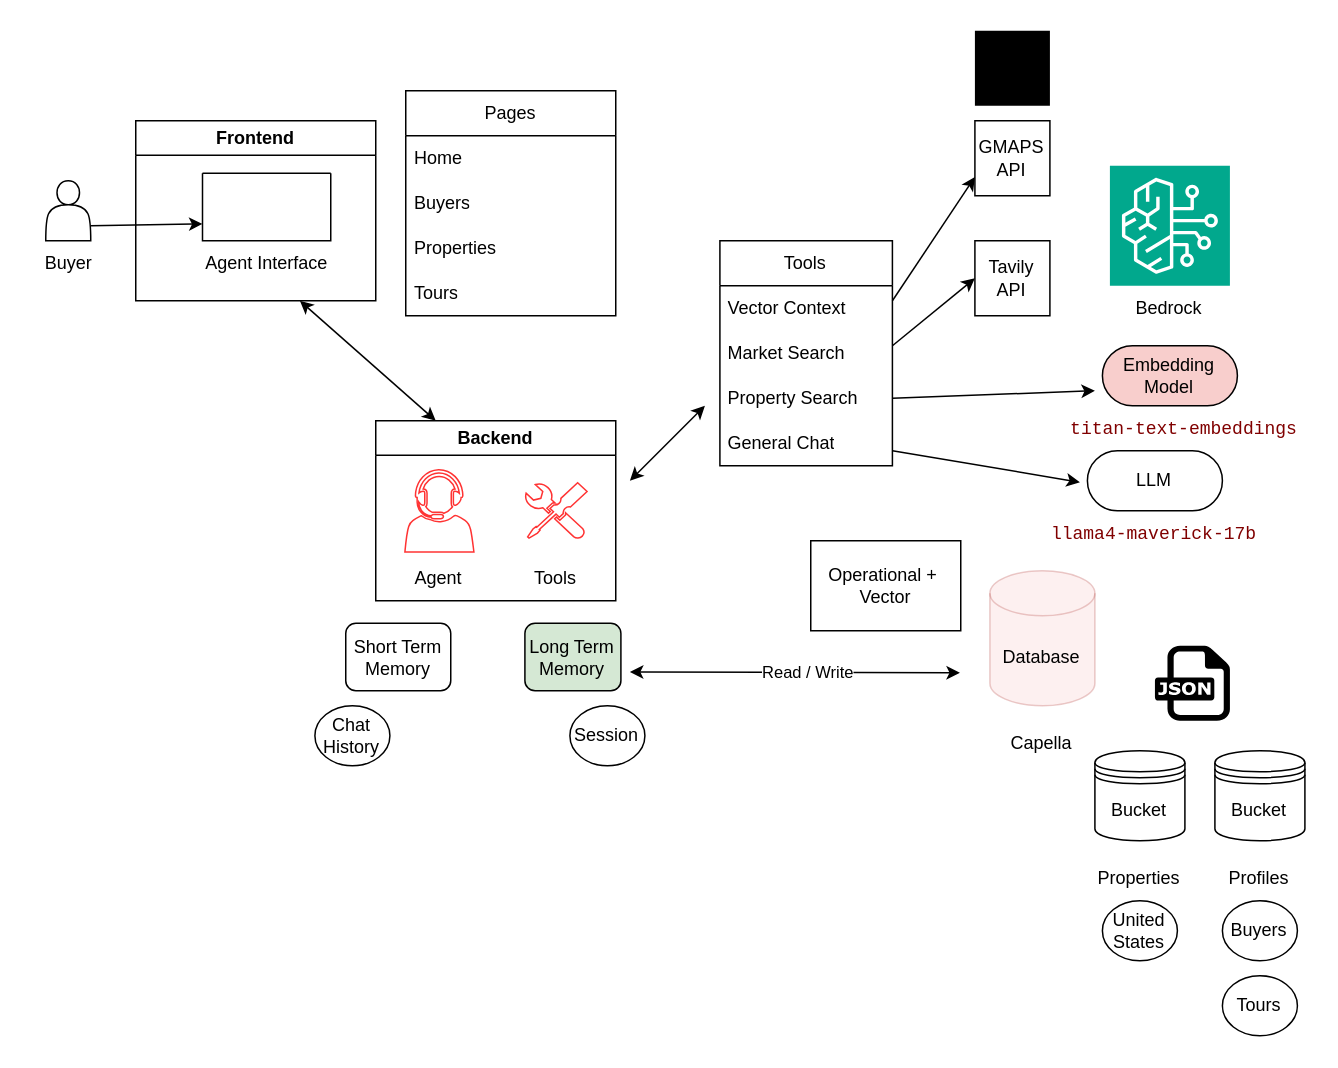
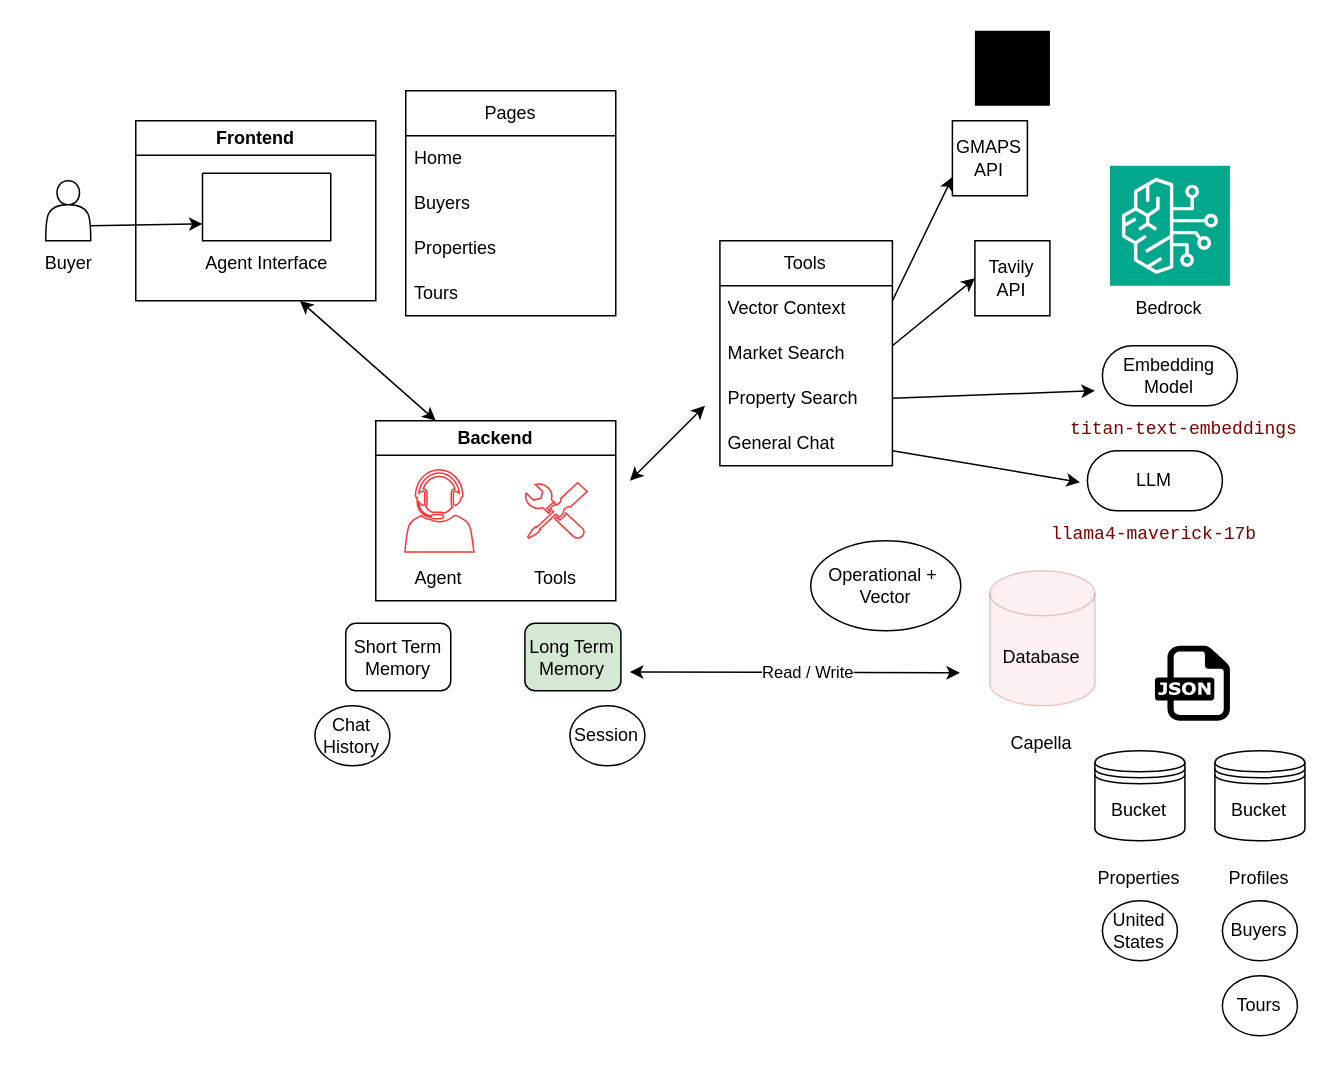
  <mxCell id="0" />
  <mxCell id="1" parent="0" />
  <mxCell id="2" value="Capella" style="text;strokeColor=none;align=center;fillColor=none;html=1;verticalAlign=middle;whiteSpace=wrap;rounded=0;" parent="1" vertex="1"><mxGeometry x="664.44" y="480" width="60" height="30" as="geometry" /></mxCell>
  <mxCell id="3" value="Database" style="shape=cylinder3;whiteSpace=wrap;html=1;boundedLbl=1;backgroundOutline=1;size=15;fillColor=#f8cecc;strokeColor=#b85450;opacity=30;" parent="1" vertex="1"><mxGeometry x="659.44" y="380" width="70" height="90" as="geometry" /></mxCell>
  <mxCell id="4" value="Bedrock" style="text;strokeColor=none;align=center;fillColor=none;html=1;verticalAlign=middle;whiteSpace=wrap;rounded=0;" parent="1" vertex="1"><mxGeometry x="749.44" y="190" width="60" height="30" as="geometry" /></mxCell>
  <mxCell id="5" value="" style="sketch=0;points=[[0,0,0],[0.25,0,0],[0.5,0,0],[0.75,0,0],[1,0,0],[0,1,0],[0.25,1,0],[0.5,1,0],[0.75,1,0],[1,1,0],[0,0.25,0],[0,0.5,0],[0,0.75,0],[1,0.25,0],[1,0.5,0],[1,0.75,0]];outlineConnect=0;fontColor=#232F3E;fillColor=#01A88D;strokeColor=#ffffff;dashed=0;verticalLabelPosition=bottom;verticalAlign=top;align=center;html=1;fontSize=12;fontStyle=0;aspect=fixed;shape=mxgraph.aws4.resourceIcon;resIcon=mxgraph.aws4.bedrock;" parent="1" vertex="1"><mxGeometry x="739.44" y="110" width="80" height="80" as="geometry" /></mxCell>
  <mxCell id="6" value="" style="dashed=0;outlineConnect=0;html=1;align=center;labelPosition=center;verticalLabelPosition=bottom;verticalAlign=top;shape=mxgraph.weblogos.json" parent="1" vertex="1"><mxGeometry x="769.44" y="430" width="50" height="50" as="geometry" /></mxCell>
  <mxCell id="7" value="" style="shape=actor;whiteSpace=wrap;html=1;" parent="1" vertex="1"><mxGeometry x="30" y="120" width="30" height="40" as="geometry" /></mxCell>
  <mxCell id="8" value="LLM" style="rounded=1;whiteSpace=wrap;html=1;arcSize=50;" parent="1" vertex="1"><mxGeometry x="724.44" y="300" width="90" height="40" as="geometry" /></mxCell>
  <mxCell id="9" value="&lt;div style=&quot;color: rgb(59, 59, 59); background-color: rgb(255, 255, 255); font-family: Menlo, Monaco, &amp;quot;Courier New&amp;quot;, monospace; line-height: 18px; white-space: pre;&quot;&gt;&lt;span style=&quot;color: rgb(128, 0, 0);&quot;&gt;llama4-maverick-17b&lt;/span&gt;&lt;/div&gt;" style="text;html=1;align=center;verticalAlign=middle;whiteSpace=wrap;rounded=0;" parent="1" vertex="1"><mxGeometry x="739.44" y="340" width="60" height="30" as="geometry" /></mxCell>
  <mxCell id="10" value="Frontend" style="swimlane;whiteSpace=wrap;html=1;" parent="1" vertex="1"><mxGeometry x="90" y="80" width="160" height="120" as="geometry" /></mxCell>
  <mxCell id="11" value="" style="swimlane;startSize=0;" parent="10" vertex="1"><mxGeometry x="44.5" y="35" width="85.5" height="45" as="geometry" /></mxCell>
  <mxCell id="12" value="Agent Interface" style="text;html=1;align=center;verticalAlign=middle;resizable=0;points=[];autosize=1;strokeColor=none;fillColor=none;" parent="10" vertex="1"><mxGeometry x="37.25" y="80" width="100" height="30" as="geometry" /></mxCell>
  <mxCell id="13" value="Buyer" style="text;html=1;align=center;verticalAlign=middle;resizable=0;points=[];autosize=1;strokeColor=none;fillColor=none;" parent="1" vertex="1"><mxGeometry x="20" y="160" width="50" height="30" as="geometry" /></mxCell>
  <mxCell id="14" value="Backend" style="swimlane;whiteSpace=wrap;html=1;" parent="1" vertex="1"><mxGeometry x="250" y="280" width="160" height="120" as="geometry" /></mxCell>
  <mxCell id="15" value="" style="sketch=0;pointerEvents=1;shadow=0;dashed=0;html=1;strokeColor=#FF3333;fillColor=#FFFFFF;labelPosition=center;verticalLabelPosition=bottom;verticalAlign=top;outlineConnect=0;align=center;shape=mxgraph.office.users.call_center_agent;" parent="14" vertex="1"><mxGeometry x="19.44" y="32.5" width="46" height="55" as="geometry" /></mxCell>
  <mxCell id="16" value="Agent" style="text;strokeColor=none;align=center;fillColor=none;html=1;verticalAlign=middle;whiteSpace=wrap;rounded=0;" parent="14" vertex="1"><mxGeometry x="12.44" y="90" width="60" height="30" as="geometry" /></mxCell>
  <mxCell id="17" value="" style="sketch=0;aspect=fixed;pointerEvents=1;shadow=0;dashed=0;html=1;strokeColor=#FF3333;labelPosition=center;verticalLabelPosition=bottom;verticalAlign=top;align=center;fillColor=#FFFFFF;shape=mxgraph.mscae.enterprise.tool;" parent="14" vertex="1"><mxGeometry x="99.44" y="41.36" width="41.44" height="37.29" as="geometry" /></mxCell>
  <mxCell id="18" value="Tools" style="text;strokeColor=none;align=center;fillColor=none;html=1;verticalAlign=middle;whiteSpace=wrap;rounded=0;" vertex="1" parent="14"><mxGeometry x="90.16" y="90" width="60" height="30" as="geometry" /></mxCell>
- <mxCell id="19" value="Embedding Model" style="rounded=1;whiteSpace=wrap;html=1;arcSize=50;fillColor=#f8cecc;" parent="1" vertex="1"><mxGeometry x="734.44" y="230" width="90" height="40" as="geometry" /></mxCell>
+ <mxCell id="19" value="Embedding Model" style="rounded=1;whiteSpace=wrap;html=1;arcSize=50;" parent="1" vertex="1"><mxGeometry x="734.44" y="230" width="90" height="40" as="geometry" /></mxCell>
  <mxCell id="20" value="&lt;div style=&quot;color: rgb(59, 59, 59); background-color: rgb(255, 255, 255); font-family: Menlo, Monaco, &amp;quot;Courier New&amp;quot;, monospace; line-height: 18px; white-space: pre;&quot;&gt;&lt;span style=&quot;color: rgb(128, 0, 0);&quot;&gt;titan-text-embeddings&lt;/span&gt;&lt;/div&gt;" style="text;html=1;align=center;verticalAlign=middle;whiteSpace=wrap;rounded=0;" parent="1" vertex="1"><mxGeometry x="759.44" y="270" width="60" height="30" as="geometry" /></mxCell>
  <mxCell id="21" value="Bucket" style="shape=datastore;whiteSpace=wrap;html=1;" parent="1" vertex="1"><mxGeometry x="729.44" y="500" width="60" height="60" as="geometry" /></mxCell>
  <mxCell id="22" value="Bucket" style="shape=datastore;whiteSpace=wrap;html=1;" parent="1" vertex="1"><mxGeometry x="809.44" y="500" width="60" height="60" as="geometry" /></mxCell>
  <mxCell id="23" value="Properties" style="text;strokeColor=none;align=center;fillColor=none;html=1;verticalAlign=middle;whiteSpace=wrap;rounded=0;" parent="1" vertex="1"><mxGeometry x="729.44" y="570" width="60" height="30" as="geometry" /></mxCell>
  <mxCell id="24" value="Profiles" style="text;strokeColor=none;align=center;fillColor=none;html=1;verticalAlign=middle;whiteSpace=wrap;rounded=0;" parent="1" vertex="1"><mxGeometry x="809.44" y="570" width="60" height="30" as="geometry" /></mxCell>
  <mxCell id="25" value="" style="endArrow=classic;html=1;entryX=0;entryY=0.75;entryDx=0;entryDy=0;" parent="1" target="11" edge="1"><mxGeometry width="50" height="50" relative="1" as="geometry"><mxPoint x="60" y="150" as="sourcePoint" /><mxPoint x="174.5" y="150" as="targetPoint" /></mxGeometry></mxCell>
  <mxCell id="26" value="Tools" style="swimlane;fontStyle=0;childLayout=stackLayout;horizontal=1;startSize=30;horizontalStack=0;resizeParent=1;resizeParentMax=0;resizeLast=0;collapsible=1;marginBottom=0;whiteSpace=wrap;html=1;" parent="1" vertex="1"><mxGeometry x="479.44" y="160" width="115" height="150" as="geometry" /></mxCell>
  <mxCell id="27" value="Vector Context" style="text;strokeColor=none;fillColor=none;align=left;verticalAlign=middle;spacingLeft=4;spacingRight=4;overflow=hidden;points=[[0,0.5],[1,0.5]];portConstraint=eastwest;rotatable=0;whiteSpace=wrap;html=1;" parent="26" vertex="1"><mxGeometry y="30" width="115" height="30" as="geometry" /></mxCell>
  <mxCell id="28" value="Market Search" style="text;strokeColor=none;fillColor=none;align=left;verticalAlign=middle;spacingLeft=4;spacingRight=4;overflow=hidden;points=[[0,0.5],[1,0.5]];portConstraint=eastwest;rotatable=0;whiteSpace=wrap;html=1;" parent="26" vertex="1"><mxGeometry y="60" width="115" height="30" as="geometry" /></mxCell>
  <mxCell id="29" value="Property Search" style="text;strokeColor=none;fillColor=none;align=left;verticalAlign=middle;spacingLeft=4;spacingRight=4;overflow=hidden;points=[[0,0.5],[1,0.5]];portConstraint=eastwest;rotatable=0;whiteSpace=wrap;html=1;" vertex="1" parent="26"><mxGeometry y="90" width="115" height="30" as="geometry" /></mxCell>
  <mxCell id="30" value="General Chat" style="text;strokeColor=none;fillColor=none;align=left;verticalAlign=middle;spacingLeft=4;spacingRight=4;overflow=hidden;points=[[0,0.5],[1,0.5]];portConstraint=eastwest;rotatable=0;whiteSpace=wrap;html=1;" parent="26" vertex="1"><mxGeometry y="120" width="115" height="30" as="geometry" /></mxCell>
  <mxCell id="31" value="" style="endArrow=classic;startArrow=classic;html=1;" edge="1" parent="1"><mxGeometry width="50" height="50" relative="1" as="geometry"><mxPoint x="419.44" y="447.5" as="sourcePoint" /><mxPoint x="639.44" y="448" as="targetPoint" /></mxGeometry></mxCell>
  <mxCell id="32" value="Read / Write" style="edgeLabel;html=1;align=center;verticalAlign=middle;resizable=0;points=[];" vertex="1" connectable="0" parent="31"><mxGeometry x="0.07" y="-1" relative="1" as="geometry"><mxPoint y="-1" as="offset" /></mxGeometry></mxCell>
  <mxCell id="33" value="Buyers" style="ellipse;whiteSpace=wrap;html=1;" vertex="1" parent="1"><mxGeometry x="814.44" y="600" width="50" height="40" as="geometry" /></mxCell>
  <mxCell id="34" value="Tours" style="ellipse;whiteSpace=wrap;html=1;" vertex="1" parent="1"><mxGeometry x="814.44" y="650" width="50" height="40" as="geometry" /></mxCell>
  <mxCell id="35" value="United States" style="ellipse;whiteSpace=wrap;html=1;" vertex="1" parent="1"><mxGeometry x="734.44" y="600" width="50" height="40" as="geometry" /></mxCell>
  <mxCell id="36" value="Long Term Memory" style="rounded=1;whiteSpace=wrap;html=1;fillColor=#d5e8d4;" vertex="1" parent="1"><mxGeometry x="349.44" y="415" width="64" height="45" as="geometry" /></mxCell>
  <mxCell id="37" value="Short Term Memory" style="rounded=1;whiteSpace=wrap;html=1;" vertex="1" parent="1"><mxGeometry x="230" y="415" width="70" height="45" as="geometry" /></mxCell>
  <mxCell id="38" value="Session" style="ellipse;whiteSpace=wrap;html=1;" vertex="1" parent="1"><mxGeometry x="379.44" y="470" width="50" height="40" as="geometry" /></mxCell>
  <mxCell id="39" value="Chat History" style="ellipse;whiteSpace=wrap;html=1;" vertex="1" parent="1"><mxGeometry x="209.44" y="470" width="50" height="40" as="geometry" /></mxCell>
  <mxCell id="40" value="" style="endArrow=classic;startArrow=classic;html=1;exitX=0.25;exitY=0;exitDx=0;exitDy=0;" edge="1" parent="1" source="14"><mxGeometry width="50" height="50" relative="1" as="geometry"><mxPoint x="149.44" y="250" as="sourcePoint" /><mxPoint x="199.44" y="200" as="targetPoint" /></mxGeometry></mxCell>
  <mxCell id="41" value="Pages" style="swimlane;fontStyle=0;childLayout=stackLayout;horizontal=1;startSize=30;horizontalStack=0;resizeParent=1;resizeParentMax=0;resizeLast=0;collapsible=1;marginBottom=0;whiteSpace=wrap;html=1;" vertex="1" parent="1"><mxGeometry x="270" y="60" width="140" height="150" as="geometry" /></mxCell>
  <mxCell id="42" value="Home" style="text;strokeColor=none;fillColor=none;align=left;verticalAlign=middle;spacingLeft=4;spacingRight=4;overflow=hidden;points=[[0,0.5],[1,0.5]];portConstraint=eastwest;rotatable=0;whiteSpace=wrap;html=1;" vertex="1" parent="41"><mxGeometry y="30" width="140" height="30" as="geometry" /></mxCell>
  <mxCell id="43" value="Buyers" style="text;strokeColor=none;fillColor=none;align=left;verticalAlign=middle;spacingLeft=4;spacingRight=4;overflow=hidden;points=[[0,0.5],[1,0.5]];portConstraint=eastwest;rotatable=0;whiteSpace=wrap;html=1;" vertex="1" parent="41"><mxGeometry y="60" width="140" height="30" as="geometry" /></mxCell>
  <mxCell id="44" value="Properties" style="text;strokeColor=none;fillColor=none;align=left;verticalAlign=middle;spacingLeft=4;spacingRight=4;overflow=hidden;points=[[0,0.5],[1,0.5]];portConstraint=eastwest;rotatable=0;whiteSpace=wrap;html=1;" vertex="1" parent="41"><mxGeometry y="90" width="140" height="30" as="geometry" /></mxCell>
  <mxCell id="45" value="Tours" style="text;strokeColor=none;fillColor=none;align=left;verticalAlign=middle;spacingLeft=4;spacingRight=4;overflow=hidden;points=[[0,0.5],[1,0.5]];portConstraint=eastwest;rotatable=0;whiteSpace=wrap;html=1;" vertex="1" parent="41"><mxGeometry y="120" width="140" height="30" as="geometry" /></mxCell>
  <mxCell id="46" value="" style="endArrow=classic;startArrow=classic;html=1;" edge="1" parent="1"><mxGeometry width="50" height="50" relative="1" as="geometry"><mxPoint x="419.44" y="320" as="sourcePoint" /><mxPoint x="469.44" y="270" as="targetPoint" /></mxGeometry></mxCell>
  <mxCell id="47" value="" style="endArrow=classic;html=1;exitX=1;exitY=0.5;exitDx=0;exitDy=0;" edge="1" parent="1" source="29"><mxGeometry width="50" height="50" relative="1" as="geometry"><mxPoint x="599.44" y="260" as="sourcePoint" /><mxPoint x="729.44" y="260" as="targetPoint" /></mxGeometry></mxCell>
  <mxCell id="48" value="" style="endArrow=classic;html=1;" edge="1" parent="1"><mxGeometry width="50" height="50" relative="1" as="geometry"><mxPoint x="594.44" y="300" as="sourcePoint" /><mxPoint x="719.44" y="321" as="targetPoint" /></mxGeometry></mxCell>
  <mxCell id="49" value="Tavily API" style="whiteSpace=wrap;html=1;aspect=fixed;" vertex="1" parent="1"><mxGeometry x="649.44" y="160" width="50" height="50" as="geometry" /></mxCell>
- <mxCell id="50" value="GMAPS&lt;div&gt;API&lt;/div&gt;" style="whiteSpace=wrap;html=1;aspect=fixed;" vertex="1" parent="1"><mxGeometry x="649.44" y="80" width="50" height="50" as="geometry" /></mxCell>
+ <mxCell id="50" value="GMAPS&lt;div&gt;API&lt;/div&gt;" style="whiteSpace=wrap;html=1;aspect=fixed;" vertex="1" parent="1"><mxGeometry x="634.44" y="80" width="50" height="50" as="geometry" /></mxCell>
  <mxCell id="51" value="" style="endArrow=classic;html=1;entryX=0;entryY=0.75;entryDx=0;entryDy=0;" edge="1" parent="1" target="50"><mxGeometry width="50" height="50" relative="1" as="geometry"><mxPoint x="594.44" y="200" as="sourcePoint" /><mxPoint x="639.44" y="120" as="targetPoint" /></mxGeometry></mxCell>
  <mxCell id="52" value="" style="endArrow=classic;html=1;entryX=0;entryY=0.5;entryDx=0;entryDy=0;" edge="1" parent="1" target="49"><mxGeometry width="50" height="50" relative="1" as="geometry"><mxPoint x="594.44" y="230" as="sourcePoint" /><mxPoint x="644.44" y="190" as="targetPoint" /></mxGeometry></mxCell>
  <mxCell id="53" value="" style="sketch=0;verticalLabelPosition=bottom;sketch=0;aspect=fixed;html=1;verticalAlign=top;strokeColor=none;fillColor=#000000;align=center;outlineConnect=0;pointerEvents=1;shape=mxgraph.citrix2.authentication_google;" vertex="1" parent="1"><mxGeometry x="649.44" y="20" width="50" height="50" as="geometry" /></mxCell>
- <mxCell id="54" value="Operational +&amp;nbsp;&lt;div&gt;Vector&lt;/div&gt;" style="rounded=0;whiteSpace=wrap;html=1;" vertex="1" parent="1"><mxGeometry x="540" y="360" width="100" height="60" as="geometry" /></mxCell>
+ <mxCell id="54" value="Operational +&amp;nbsp;&lt;div&gt;Vector&lt;/div&gt;" style="ellipse;whiteSpace=wrap;html=1;" vertex="1" parent="1"><mxGeometry x="540" y="360" width="100" height="60" as="geometry" /></mxCell>
